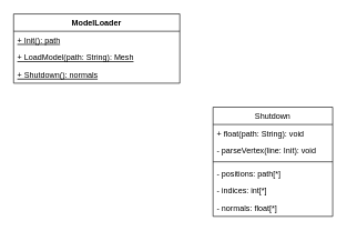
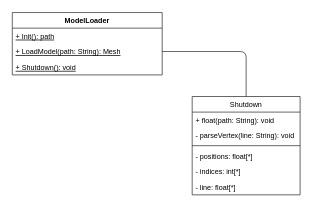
  <mxCell id="0" />
  <mxCell id="1" parent="0" />
  <mxCell id="2" value="ModelLoader" style="swimlane;fontStyle=1;align=center;verticalAlign=top;childLayout=stackLayout;horizontal=1;startSize=26;horizontalStack=0;resizeParent=1;resizeParentMax=0;resizeLast=0;collapsible=1;marginBottom=0;" vertex="1" parent="1"><mxGeometry x="20" y="20" width="250" height="104" as="geometry" /></mxCell>
  <mxCell id="3" value="+ Init(): path" style="text;strokeColor=none;fillColor=none;align=left;verticalAlign=top;spacingLeft=4;spacingRight=4;overflow=hidden;rotatable=0;points=[[0,0.5],[1,0.5]];portConstraint=eastwest;fontStyle=4" vertex="1" parent="2"><mxGeometry y="26" width="250" height="26" as="geometry" /></mxCell>
  <mxCell id="4" value="+ LoadModel(path: String): Mesh" style="text;strokeColor=none;fillColor=none;align=left;verticalAlign=top;spacingLeft=4;spacingRight=4;overflow=hidden;rotatable=0;points=[[0,0.5],[1,0.5]];portConstraint=eastwest;fontStyle=4" vertex="1" parent="2"><mxGeometry y="52" width="250" height="26" as="geometry" /></mxCell>
- <mxCell id="5" value="+ Shutdown(): normals" style="text;strokeColor=none;fillColor=none;align=left;verticalAlign=top;spacingLeft=4;spacingRight=4;overflow=hidden;rotatable=0;points=[[0,0.5],[1,0.5]];portConstraint=eastwest;fontStyle=4" vertex="1" parent="2"><mxGeometry y="78" width="250" height="26" as="geometry" /></mxCell>
+ <mxCell id="5" value="+ Shutdown(): void" style="text;strokeColor=none;fillColor=none;align=left;verticalAlign=top;spacingLeft=4;spacingRight=4;overflow=hidden;rotatable=0;points=[[0,0.5],[1,0.5]];portConstraint=eastwest;fontStyle=4" vertex="1" parent="2"><mxGeometry y="78" width="250" height="26" as="geometry" /></mxCell>
  <mxCell id="6" value="Shutdown" style="swimlane;fontStyle=0;childLayout=stackLayout;horizontal=1;startSize=26;fillColor=none;horizontalStack=0;resizeParent=1;resizeParentMax=0;resizeLast=0;collapsible=1;marginBottom=0;" vertex="1" parent="1"><mxGeometry x="320" y="160" width="180" height="164" as="geometry" /></mxCell>
  <mxCell id="7" value="+ float(path: String): void" style="text;strokeColor=none;fillColor=none;align=left;verticalAlign=top;spacingLeft=4;spacingRight=4;overflow=hidden;rotatable=0;points=[[0,0.5],[1,0.5]];portConstraint=eastwest;" vertex="1" parent="6"><mxGeometry y="26" width="180" height="26" as="geometry" /></mxCell>
- <mxCell id="8" value="- parseVertex(line: Init): void" style="text;strokeColor=none;fillColor=none;align=left;verticalAlign=top;spacingLeft=4;spacingRight=4;overflow=hidden;rotatable=0;points=[[0,0.5],[1,0.5]];portConstraint=eastwest;" vertex="1" parent="6"><mxGeometry y="52" width="180" height="26" as="geometry" /></mxCell>
+ <mxCell id="8" value="- parseVertex(line: String): void" style="text;strokeColor=none;fillColor=none;align=left;verticalAlign=top;spacingLeft=4;spacingRight=4;overflow=hidden;rotatable=0;points=[[0,0.5],[1,0.5]];portConstraint=eastwest;" vertex="1" parent="6"><mxGeometry y="52" width="180" height="26" as="geometry" /></mxCell>
  <mxCell id="9" value="" style="line;strokeWidth=1;fillColor=none;align=left;verticalAlign=middle;spacingTop=-1;spacingLeft=3;spacingRight=3;rotatable=0;labelPosition=right;points=[];portConstraint=eastwest;" vertex="1" parent="6"><mxGeometry y="78" width="180" height="8" as="geometry" /></mxCell>
- <mxCell id="10" value="- positions: path[*]" style="text;strokeColor=none;fillColor=none;align=left;verticalAlign=top;spacingLeft=4;spacingRight=4;overflow=hidden;rotatable=0;points=[[0,0.5],[1,0.5]];portConstraint=eastwest;" vertex="1" parent="6"><mxGeometry y="86" width="180" height="26" as="geometry" /></mxCell>
+ <mxCell id="10" value="- positions: float[*]" style="text;strokeColor=none;fillColor=none;align=left;verticalAlign=top;spacingLeft=4;spacingRight=4;overflow=hidden;rotatable=0;points=[[0,0.5],[1,0.5]];portConstraint=eastwest;" vertex="1" parent="6"><mxGeometry y="86" width="180" height="26" as="geometry" /></mxCell>
  <mxCell id="11" value="- indices: int[*]" style="text;strokeColor=none;fillColor=none;align=left;verticalAlign=top;spacingLeft=4;spacingRight=4;overflow=hidden;rotatable=0;points=[[0,0.5],[1,0.5]];portConstraint=eastwest;" vertex="1" parent="6"><mxGeometry y="112" width="180" height="26" as="geometry" /></mxCell>
- <mxCell id="12" value="- normals: float[*]" style="text;strokeColor=none;fillColor=none;align=left;verticalAlign=top;spacingLeft=4;spacingRight=4;overflow=hidden;rotatable=0;points=[[0,0.5],[1,0.5]];portConstraint=eastwest;" vertex="1" parent="6"><mxGeometry y="138" width="180" height="26" as="geometry" /></mxCell>
+ <mxCell id="12" value="- line: float[*]" style="text;strokeColor=none;fillColor=none;align=left;verticalAlign=top;spacingLeft=4;spacingRight=4;overflow=hidden;rotatable=0;points=[[0,0.5],[1,0.5]];portConstraint=eastwest;" vertex="1" parent="6"><mxGeometry y="138" width="180" height="26" as="geometry" /></mxCell>
+ <mxCell id="13" value="" style="endArrow=none;html=1;edgeStyle=orthogonalEdgeStyle;exitX=1;exitY=0.5;exitDx=0;exitDy=0;entryX=0.5;entryY=0;entryDx=0;entryDy=0;" edge="1" parent="1" source="4" target="6"><mxGeometry relative="1" as="geometry"><mxPoint x="330" y="70" as="sourcePoint" /><mxPoint x="490" y="70" as="targetPoint" /></mxGeometry></mxCell>
